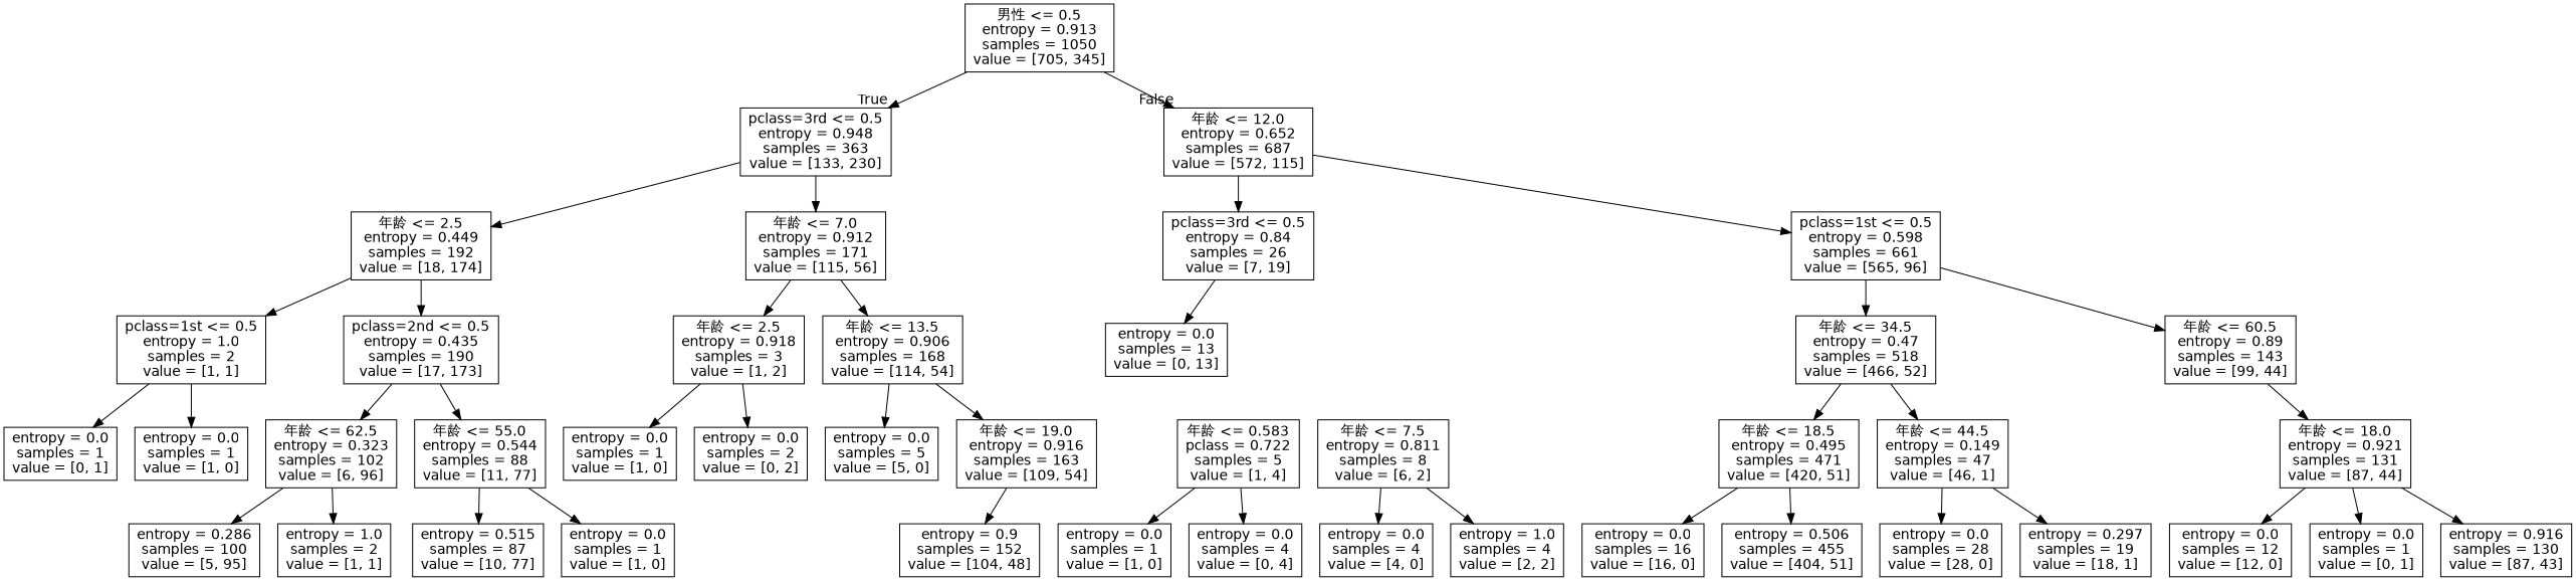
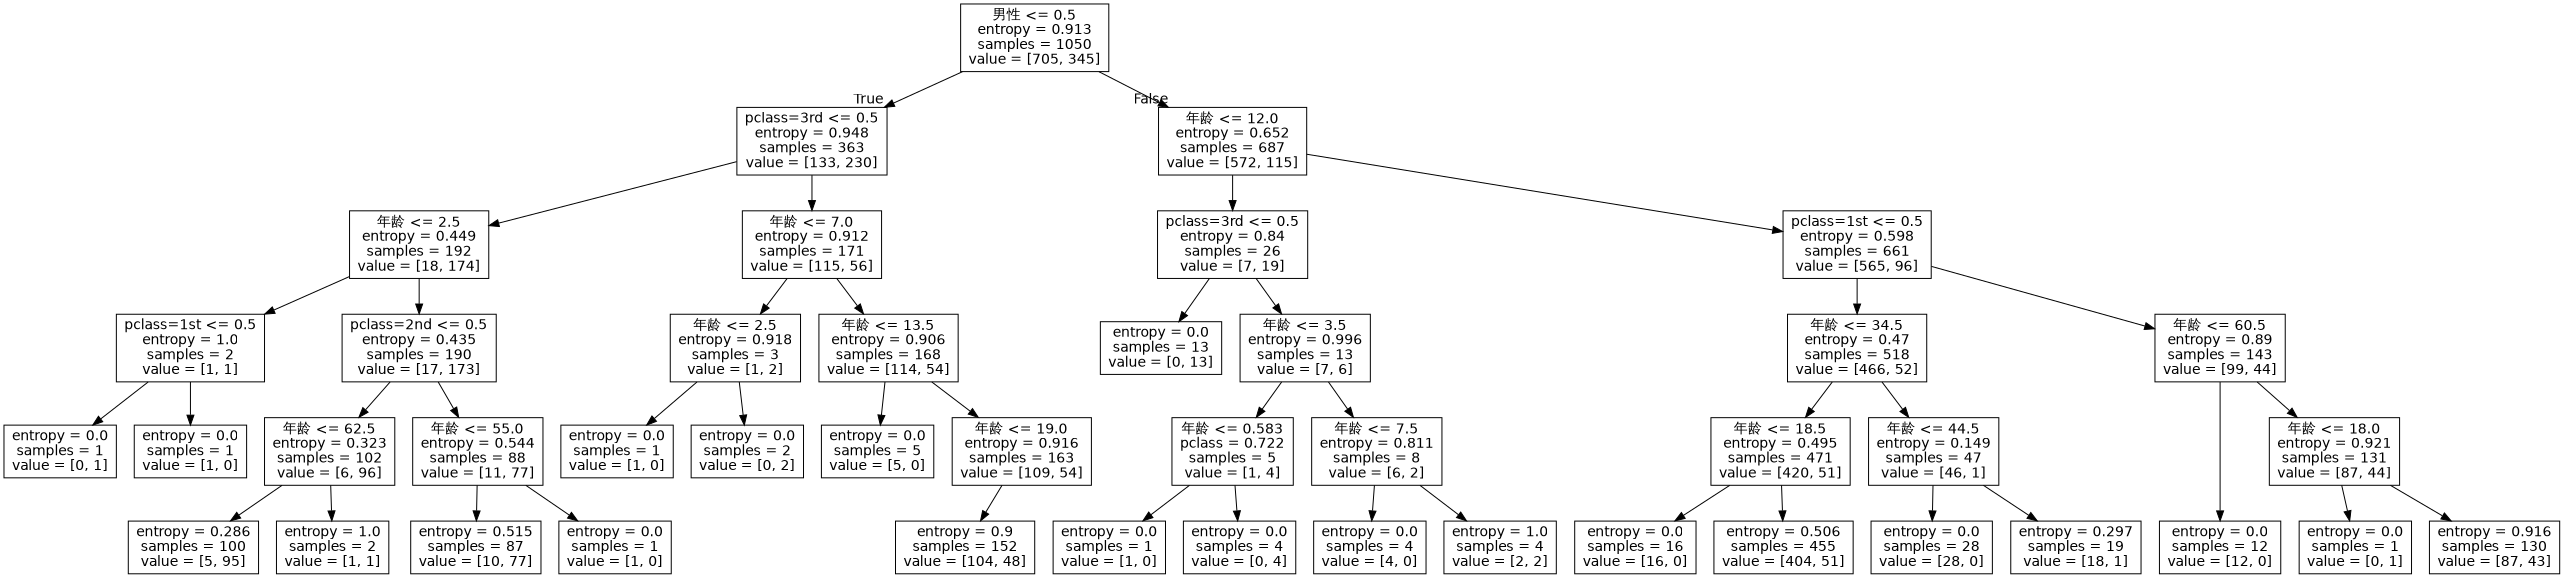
  digraph {
    node [fontname=helvetica shape=box]
    edge [fontname=helvetica]
    n1 [label="男性 <= 0.5\nentropy = 0.913\nsamples = 1050\nvalue = [705, 345]"]
    n2 [label="pclass=3rd <= 0.5\nentropy = 0.948\nsamples = 363\nvalue = [133, 230]"]
    n3 [label="年龄 <= 12.0\nentropy = 0.652\nsamples = 687\nvalue = [572, 115]"]
    n4 [label="年龄 <= 2.5\nentropy = 0.449\nsamples = 192\nvalue = [18, 174]"]
    n5 [label="年龄 <= 7.0\nentropy = 0.912\nsamples = 171\nvalue = [115, 56]"]
    n6 [label="pclass=3rd <= 0.5\nentropy = 0.84\nsamples = 26\nvalue = [7, 19]"]
    n7 [label="pclass=1st <= 0.5\nentropy = 0.598\nsamples = 661\nvalue = [565, 96]"]
    n8 [label="pclass=1st <= 0.5\nentropy = 1.0\nsamples = 2\nvalue = [1, 1]"]
    n9 [label="pclass=2nd <= 0.5\nentropy = 0.435\nsamples = 190\nvalue = [17, 173]"]
    n10 [label="年龄 <= 2.5\nentropy = 0.918\nsamples = 3\nvalue = [1, 2]"]
    n11 [label="年龄 <= 13.5\nentropy = 0.906\nsamples = 168\nvalue = [114, 54]"]
    n12 [label="entropy = 0.0\nsamples = 1\nvalue = [0, 1]"]
    n13 [label="entropy = 0.0\nsamples = 1\nvalue = [1, 0]"]
    n14 [label="年龄 <= 62.5\nentropy = 0.323\nsamples = 102\nvalue = [6, 96]"]
    n15 [label="年龄 <= 55.0\nentropy = 0.544\nsamples = 88\nvalue = [11, 77]"]
    n16 [label="entropy = 0.286\nsamples = 100\nvalue = [5, 95]"]
    n17 [label="entropy = 1.0\nsamples = 2\nvalue = [1, 1]"]
    n18 [label="entropy = 0.515\nsamples = 87\nvalue = [10, 77]"]
    n19 [label="entropy = 0.0\nsamples = 1\nvalue = [1, 0]"]
    n20 [label="entropy = 0.0\nsamples = 1\nvalue = [1, 0]"]
    n21 [label="entropy = 0.0\nsamples = 2\nvalue = [0, 2]"]
    n22 [label="entropy = 0.0\nsamples = 5\nvalue = [5, 0]"]
    n23 [label="年龄 <= 19.0\nentropy = 0.916\nsamples = 163\nvalue = [109, 54]"]
    n24 [label="entropy = 0.9\nsamples = 152\nvalue = [104, 48]"]
    n25 [label="entropy = 0.0\nsamples = 13\nvalue = [0, 13]"]
+   n26 [label="年龄 <= 3.5\nentropy = 0.996\nsamples = 13\nvalue = [7, 6]"]
    n27 [label="年龄 <= 34.5\nentropy = 0.47\nsamples = 518\nvalue = [466, 52]"]
    n28 [label="年龄 <= 60.5\nentropy = 0.89\nsamples = 143\nvalue = [99, 44]"]
    n29 [label="年龄 <= 0.583\npclass = 0.722\nsamples = 5\nvalue = [1, 4]"]
    n30 [label="年龄 <= 7.5\nentropy = 0.811\nsamples = 8\nvalue = [6, 2]"]
    n31 [label="entropy = 0.0\nsamples = 1\nvalue = [1, 0]"]
    n32 [label="entropy = 0.0\nsamples = 4\nvalue = [0, 4]"]
    n33 [label="entropy = 0.0\nsamples = 4\nvalue = [4, 0]"]
    n34 [label="entropy = 1.0\nsamples = 4\nvalue = [2, 2]"]
    n35 [label="年龄 <= 18.5\nentropy = 0.495\nsamples = 471\nvalue = [420, 51]"]
    n36 [label="年龄 <= 44.5\nentropy = 0.149\nsamples = 47\nvalue = [46, 1]"]
    n37 [label="年龄 <= 18.0\nentropy = 0.921\nsamples = 131\nvalue = [87, 44]"]
    n38 [label="entropy = 0.0\nsamples = 12\nvalue = [12, 0]"]
    n39 [label="entropy = 0.0\nsamples = 16\nvalue = [16, 0]"]
    n40 [label="entropy = 0.506\nsamples = 455\nvalue = [404, 51]"]
    n41 [label="entropy = 0.0\nsamples = 28\nvalue = [28, 0]"]
    n42 [label="entropy = 0.297\nsamples = 19\nvalue = [18, 1]"]
    n43 [label="entropy = 0.0\nsamples = 1\nvalue = [0, 1]"]
    n44 [label="entropy = 0.916\nsamples = 130\nvalue = [87, 43]"]
    n1 -> n2 [headlabel=True labelangle=45 labeldistance=2.5]
    n1 -> n3 [headlabel=False labelangle=-45 labeldistance=2.5]
    n2 -> n4
    n2 -> n5
    n3 -> n6
    n3 -> n7
    n4 -> n8
    n4 -> n9
    n5 -> n10
    n5 -> n11
    n6 -> n25
+   n6 -> n26
    n7 -> n27
    n7 -> n28
    n8 -> n12
    n8 -> n13
    n9 -> n14
    n9 -> n15
    n10 -> n20
    n10 -> n21
    n11 -> n22
    n11 -> n23
    n14 -> n16
    n14 -> n17
    n15 -> n18
    n15 -> n19
    n23 -> n24
+   n26 -> n29
+   n26 -> n30
    n27 -> n35
    n27 -> n36
    n28 -> n37
-   n37 -> n38
+   n28 -> n38
    n29 -> n31
    n29 -> n32
    n30 -> n33
    n30 -> n34
    n35 -> n39
    n35 -> n40
    n36 -> n41
    n36 -> n42
    n37 -> n43
    n37 -> n44
  }
